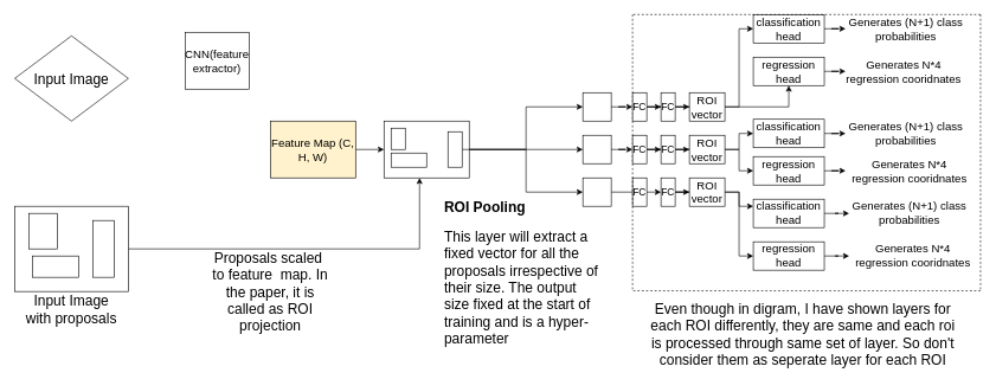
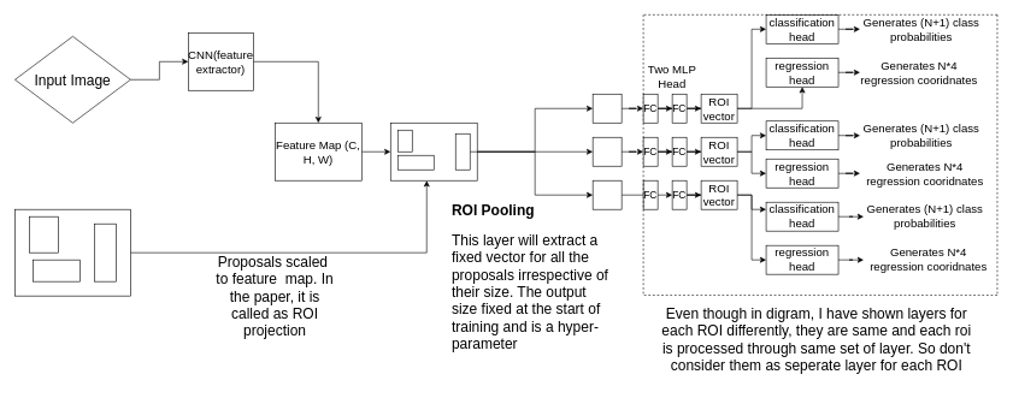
  <mxCell id="0" />
  <mxCell id="1" parent="0" />
+ <mxCell id="2" style="edgeStyle=orthogonalEdgeStyle;rounded=0;orthogonalLoop=1;jettySize=auto;html=1;entryX=0;entryY=0.5;entryDx=0;entryDy=0;" parent="1" source="3" target="11" edge="1"><mxGeometry relative="1" as="geometry" /></mxCell>
  <mxCell id="3" value="&lt;font style=&quot;font-size: 20px;&quot;&gt;Input Image&lt;/font&gt;" style="rhombus;whiteSpace=wrap;html=1;" parent="1" vertex="1"><mxGeometry x="20" y="50" width="160" height="120" as="geometry" /></mxCell>
  <mxCell id="4" style="edgeStyle=orthogonalEdgeStyle;rounded=0;orthogonalLoop=1;jettySize=auto;html=1;entryX=0.417;entryY=1;entryDx=0;entryDy=0;entryPerimeter=0;" parent="1" source="5" target="16" edge="1"><mxGeometry relative="1" as="geometry" /></mxCell>
  <mxCell id="5" value="" style="rounded=0;whiteSpace=wrap;html=1;" parent="1" vertex="1"><mxGeometry x="20" y="290" width="160" height="120" as="geometry" /></mxCell>
  <mxCell id="6" value="" style="rounded=0;whiteSpace=wrap;html=1;" parent="1" vertex="1"><mxGeometry x="40" y="300" width="40" height="50" as="geometry" /></mxCell>
  <mxCell id="7" value="" style="rounded=0;whiteSpace=wrap;html=1;" parent="1" vertex="1"><mxGeometry x="130" y="310" width="30" height="80" as="geometry" /></mxCell>
  <mxCell id="8" value="" style="rounded=0;whiteSpace=wrap;html=1;" parent="1" vertex="1"><mxGeometry x="45" y="360" width="65" height="30" as="geometry" /></mxCell>
- <mxCell id="9" value="&lt;font style=&quot;font-size: 20px;&quot;&gt;Input Image with proposals&lt;/font&gt;" style="text;html=1;strokeColor=none;fillColor=none;align=center;verticalAlign=middle;whiteSpace=wrap;rounded=0;" parent="1" vertex="1"><mxGeometry x="30" y="420" width="140" height="30" as="geometry" /></mxCell>
+ <mxCell id="10" value="" style="edgeStyle=orthogonalEdgeStyle;rounded=0;orthogonalLoop=1;jettySize=auto;html=1;" parent="1" source="11" target="13" edge="1"><mxGeometry relative="1" as="geometry" /></mxCell>
  <mxCell id="11" value="&lt;font style=&quot;font-size: 16px;&quot;&gt;CNN(feature extractor)&lt;/font&gt;" style="rounded=0;whiteSpace=wrap;html=1;" parent="1" vertex="1"><mxGeometry x="260" y="45" width="90" height="80" as="geometry" /></mxCell>
  <mxCell id="12" value="" style="edgeStyle=orthogonalEdgeStyle;rounded=0;orthogonalLoop=1;jettySize=auto;html=1;" parent="1" source="13" target="16" edge="1"><mxGeometry relative="1" as="geometry" /></mxCell>
- <mxCell id="13" value="&lt;font style=&quot;font-size: 16px;&quot;&gt;Feature Map (C, H, W)&lt;/font&gt;" style="whiteSpace=wrap;html=1;rounded=0;fillColor=#fff2cc;" parent="1" vertex="1"><mxGeometry x="380" y="170" width="120" height="80" as="geometry" /></mxCell>
+ <mxCell id="13" value="&lt;font style=&quot;font-size: 16px;&quot;&gt;Feature Map (C, H, W)&lt;/font&gt;" style="whiteSpace=wrap;html=1;rounded=0;" parent="1" vertex="1"><mxGeometry x="380" y="170" width="120" height="80" as="geometry" /></mxCell>
  <mxCell id="14" style="edgeStyle=orthogonalEdgeStyle;rounded=0;orthogonalLoop=1;jettySize=auto;html=1;entryX=0;entryY=0.5;entryDx=0;entryDy=0;" parent="1" source="16" target="24" edge="1"><mxGeometry relative="1" as="geometry" /></mxCell>
  <mxCell id="15" style="edgeStyle=orthogonalEdgeStyle;rounded=0;orthogonalLoop=1;jettySize=auto;html=1;" parent="1" source="16" target="28" edge="1"><mxGeometry relative="1" as="geometry" /></mxCell>
  <mxCell id="16" value="" style="whiteSpace=wrap;html=1;rounded=0;" parent="1" vertex="1"><mxGeometry x="540" y="170" width="120" height="80" as="geometry" /></mxCell>
  <mxCell id="17" value="" style="rounded=0;whiteSpace=wrap;html=1;" parent="1" vertex="1"><mxGeometry x="550" y="180" width="20" height="30" as="geometry" /></mxCell>
  <mxCell id="18" style="edgeStyle=orthogonalEdgeStyle;rounded=0;orthogonalLoop=1;jettySize=auto;html=1;" parent="1" source="19" target="26" edge="1"><mxGeometry relative="1" as="geometry" /></mxCell>
  <mxCell id="19" value="" style="rounded=0;whiteSpace=wrap;html=1;" parent="1" vertex="1"><mxGeometry x="630" y="185" width="20" height="50" as="geometry" /></mxCell>
  <mxCell id="20" value="" style="rounded=0;whiteSpace=wrap;html=1;" parent="1" vertex="1"><mxGeometry x="550" y="215" width="50" height="20" as="geometry" /></mxCell>
  <mxCell id="21" value="&lt;font style=&quot;font-size: 20px;&quot;&gt;Proposals scaled&amp;nbsp; to feature&amp;nbsp; map. In the paper, it is called as ROI projection&lt;/font&gt;" style="text;html=1;strokeColor=none;fillColor=none;align=center;verticalAlign=middle;whiteSpace=wrap;rounded=0;" parent="1" vertex="1"><mxGeometry x="290" y="350" width="180" height="120" as="geometry" /></mxCell>
  <mxCell id="22" value="&lt;h1&gt;&lt;font style=&quot;font-size: 20px;&quot;&gt;ROI Pooling&lt;/font&gt;&lt;/h1&gt;&lt;div&gt;&lt;font style=&quot;font-size: 20px;&quot;&gt;This layer will extract a fixed vector for all the proposals irrespective of their size. The output size fixed at the start of training and is a hyper-parameter&lt;/font&gt;&lt;/div&gt;" style="text;html=1;strokeColor=none;fillColor=none;spacing=5;spacingTop=-20;whiteSpace=wrap;overflow=hidden;rounded=0;" parent="1" vertex="1"><mxGeometry x="620" y="270" width="230" height="230" as="geometry" /></mxCell>
  <mxCell id="23" value="" style="edgeStyle=orthogonalEdgeStyle;rounded=0;orthogonalLoop=1;jettySize=auto;html=1;" parent="1" source="70" target="30" edge="1"><mxGeometry relative="1" as="geometry" /></mxCell>
  <mxCell id="24" value="" style="rounded=0;whiteSpace=wrap;html=1;" parent="1" vertex="1"><mxGeometry x="820" y="130" width="40" height="40" as="geometry" /></mxCell>
  <mxCell id="25" value="" style="edgeStyle=orthogonalEdgeStyle;rounded=0;orthogonalLoop=1;jettySize=auto;html=1;" parent="1" source="72" target="35" edge="1"><mxGeometry relative="1" as="geometry" /></mxCell>
  <mxCell id="26" value="" style="rounded=0;whiteSpace=wrap;html=1;" parent="1" vertex="1"><mxGeometry x="820" y="190" width="40" height="40" as="geometry" /></mxCell>
  <mxCell id="27" value="" style="edgeStyle=orthogonalEdgeStyle;rounded=0;orthogonalLoop=1;jettySize=auto;html=1;" parent="1" source="28" target="41" edge="1"><mxGeometry relative="1" as="geometry" /></mxCell>
  <mxCell id="28" value="" style="rounded=0;whiteSpace=wrap;html=1;" parent="1" vertex="1"><mxGeometry x="820" y="250" width="40" height="40" as="geometry" /></mxCell>
  <mxCell id="29" value="" style="edgeStyle=orthogonalEdgeStyle;rounded=0;orthogonalLoop=1;jettySize=auto;html=1;" parent="1" source="30" target="33" edge="1"><mxGeometry relative="1" as="geometry" /></mxCell>
  <mxCell id="30" value="&lt;font style=&quot;font-size: 14px;&quot;&gt;FC&lt;/font&gt;" style="rounded=0;whiteSpace=wrap;html=1;" parent="1" vertex="1"><mxGeometry x="930" y="130" width="20" height="40" as="geometry" /></mxCell>
  <mxCell id="31" style="edgeStyle=orthogonalEdgeStyle;rounded=0;orthogonalLoop=1;jettySize=auto;html=1;entryX=0;entryY=0.5;entryDx=0;entryDy=0;" parent="1" source="33" target="46" edge="1"><mxGeometry relative="1" as="geometry" /></mxCell>
  <mxCell id="32" value="" style="edgeStyle=orthogonalEdgeStyle;rounded=0;orthogonalLoop=1;jettySize=auto;html=1;" parent="1" source="33" target="49" edge="1"><mxGeometry relative="1" as="geometry" /></mxCell>
  <mxCell id="33" value="&lt;font style=&quot;font-size: 16px;&quot;&gt;ROI vector&lt;/font&gt;" style="rounded=0;whiteSpace=wrap;html=1;" parent="1" vertex="1"><mxGeometry x="970" y="130" width="50" height="40" as="geometry" /></mxCell>
  <mxCell id="34" value="" style="edgeStyle=orthogonalEdgeStyle;rounded=0;orthogonalLoop=1;jettySize=auto;html=1;" parent="1" source="35" target="38" edge="1"><mxGeometry relative="1" as="geometry" /></mxCell>
  <mxCell id="35" value="&lt;font style=&quot;font-size: 14px;&quot;&gt;FC&lt;/font&gt;" style="rounded=0;whiteSpace=wrap;html=1;" parent="1" vertex="1"><mxGeometry x="930" y="190" width="20" height="40" as="geometry" /></mxCell>
  <mxCell id="36" style="edgeStyle=orthogonalEdgeStyle;rounded=0;orthogonalLoop=1;jettySize=auto;html=1;" parent="1" source="38" target="52" edge="1"><mxGeometry relative="1" as="geometry" /></mxCell>
  <mxCell id="37" style="edgeStyle=orthogonalEdgeStyle;rounded=0;orthogonalLoop=1;jettySize=auto;html=1;entryX=0;entryY=0.5;entryDx=0;entryDy=0;" parent="1" source="38" target="55" edge="1"><mxGeometry relative="1" as="geometry" /></mxCell>
  <mxCell id="38" value="&lt;font style=&quot;font-size: 16px;&quot;&gt;ROI vector&lt;/font&gt;" style="rounded=0;whiteSpace=wrap;html=1;" parent="1" vertex="1"><mxGeometry x="970" y="190" width="50" height="40" as="geometry" /></mxCell>
  <mxCell id="39" value="&lt;font style=&quot;font-size: 14px;&quot;&gt;FC&lt;/font&gt;" style="rounded=0;whiteSpace=wrap;html=1;" parent="1" vertex="1"><mxGeometry x="890" y="250" width="20" height="40" as="geometry" /></mxCell>
  <mxCell id="40" value="" style="edgeStyle=orthogonalEdgeStyle;rounded=0;orthogonalLoop=1;jettySize=auto;html=1;" parent="1" source="41" target="44" edge="1"><mxGeometry relative="1" as="geometry" /></mxCell>
  <mxCell id="41" value="&lt;font style=&quot;font-size: 14px;&quot;&gt;FC&lt;/font&gt;" style="rounded=0;whiteSpace=wrap;html=1;" parent="1" vertex="1"><mxGeometry x="930" y="250" width="20" height="40" as="geometry" /></mxCell>
  <mxCell id="42" style="edgeStyle=orthogonalEdgeStyle;rounded=0;orthogonalLoop=1;jettySize=auto;html=1;entryX=0;entryY=0.25;entryDx=0;entryDy=0;" parent="1" source="44" target="58" edge="1"><mxGeometry relative="1" as="geometry" /></mxCell>
  <mxCell id="43" style="edgeStyle=orthogonalEdgeStyle;rounded=0;orthogonalLoop=1;jettySize=auto;html=1;entryX=0;entryY=0.5;entryDx=0;entryDy=0;" parent="1" source="44" target="61" edge="1"><mxGeometry relative="1" as="geometry" /></mxCell>
  <mxCell id="44" value="&lt;font style=&quot;font-size: 16px;&quot;&gt;ROI vector&lt;/font&gt;" style="rounded=0;whiteSpace=wrap;html=1;" parent="1" vertex="1"><mxGeometry x="970" y="250" width="50" height="40" as="geometry" /></mxCell>
  <mxCell id="45" value="" style="edgeStyle=orthogonalEdgeStyle;rounded=0;orthogonalLoop=1;jettySize=auto;html=1;" parent="1" source="46" target="47" edge="1"><mxGeometry relative="1" as="geometry" /></mxCell>
  <mxCell id="46" value="&lt;font style=&quot;font-size: 16px;&quot;&gt;classification head&lt;/font&gt;" style="whiteSpace=wrap;html=1;rounded=0;" parent="1" vertex="1"><mxGeometry x="1060" y="20" width="100" height="40" as="geometry" /></mxCell>
  <mxCell id="47" value="&lt;font style=&quot;font-size: 16px;&quot;&gt;Generates (N+1) class probabilities&lt;/font&gt;" style="text;html=1;strokeColor=none;fillColor=none;align=center;verticalAlign=middle;whiteSpace=wrap;rounded=0;" parent="1" vertex="1"><mxGeometry x="1190" y="25" width="170" height="30" as="geometry" /></mxCell>
  <mxCell id="48" value="" style="edgeStyle=orthogonalEdgeStyle;rounded=0;orthogonalLoop=1;jettySize=auto;html=1;" parent="1" source="49" target="50" edge="1"><mxGeometry relative="1" as="geometry" /></mxCell>
  <mxCell id="49" value="&lt;font style=&quot;font-size: 16px;&quot;&gt;regression head&lt;/font&gt;" style="whiteSpace=wrap;html=1;rounded=0;" parent="1" vertex="1"><mxGeometry x="1060" y="80" width="100" height="40" as="geometry" /></mxCell>
  <mxCell id="50" value="&lt;font style=&quot;font-size: 16px;&quot;&gt;Generates N*4 regression cooridnates&lt;/font&gt;" style="text;html=1;strokeColor=none;fillColor=none;align=center;verticalAlign=middle;whiteSpace=wrap;rounded=0;" parent="1" vertex="1"><mxGeometry x="1190" y="85" width="164" height="30" as="geometry" /></mxCell>
  <mxCell id="51" value="" style="edgeStyle=orthogonalEdgeStyle;rounded=0;orthogonalLoop=1;jettySize=auto;html=1;" parent="1" source="52" target="53" edge="1"><mxGeometry relative="1" as="geometry" /></mxCell>
  <mxCell id="52" value="&lt;font style=&quot;font-size: 16px;&quot;&gt;classification head&lt;/font&gt;" style="whiteSpace=wrap;html=1;rounded=0;" parent="1" vertex="1"><mxGeometry x="1060" y="167.5" width="100" height="40" as="geometry" /></mxCell>
  <mxCell id="53" value="&lt;font style=&quot;font-size: 16px;&quot;&gt;Generates (N+1) class probabilities&lt;/font&gt;" style="text;html=1;strokeColor=none;fillColor=none;align=center;verticalAlign=middle;whiteSpace=wrap;rounded=0;" parent="1" vertex="1"><mxGeometry x="1190" y="172.5" width="170" height="30" as="geometry" /></mxCell>
  <mxCell id="54" value="" style="edgeStyle=orthogonalEdgeStyle;rounded=0;orthogonalLoop=1;jettySize=auto;html=1;" parent="1" source="55" target="56" edge="1"><mxGeometry relative="1" as="geometry" /></mxCell>
  <mxCell id="55" value="&lt;font style=&quot;font-size: 16px;&quot;&gt;regression head&lt;/font&gt;" style="whiteSpace=wrap;html=1;rounded=0;" parent="1" vertex="1"><mxGeometry x="1060" y="220" width="100" height="40" as="geometry" /></mxCell>
  <mxCell id="56" value="&lt;font style=&quot;font-size: 16px;&quot;&gt;Generates N*4 regression cooridnates&lt;/font&gt;" style="text;html=1;strokeColor=none;fillColor=none;align=center;verticalAlign=middle;whiteSpace=wrap;rounded=0;" parent="1" vertex="1"><mxGeometry x="1190" y="225" width="180" height="30" as="geometry" /></mxCell>
  <mxCell id="57" value="" style="edgeStyle=orthogonalEdgeStyle;rounded=0;orthogonalLoop=1;jettySize=auto;html=1;" parent="1" source="58" target="59" edge="1"><mxGeometry relative="1" as="geometry" /></mxCell>
  <mxCell id="58" value="&lt;font style=&quot;font-size: 16px;&quot;&gt;classification head&lt;/font&gt;" style="whiteSpace=wrap;html=1;rounded=0;" parent="1" vertex="1"><mxGeometry x="1060" y="280" width="100" height="40" as="geometry" /></mxCell>
  <mxCell id="59" value="&lt;font style=&quot;font-size: 16px;&quot;&gt;Generates (N+1) class probabilities&lt;/font&gt;" style="text;html=1;strokeColor=none;fillColor=none;align=center;verticalAlign=middle;whiteSpace=wrap;rounded=0;" parent="1" vertex="1"><mxGeometry x="1195" y="285" width="170" height="30" as="geometry" /></mxCell>
  <mxCell id="60" value="" style="edgeStyle=orthogonalEdgeStyle;rounded=0;orthogonalLoop=1;jettySize=auto;html=1;" parent="1" source="61" target="62" edge="1"><mxGeometry relative="1" as="geometry" /></mxCell>
  <mxCell id="61" value="&lt;font style=&quot;font-size: 16px;&quot;&gt;regression head&lt;/font&gt;" style="whiteSpace=wrap;html=1;rounded=0;" parent="1" vertex="1"><mxGeometry x="1060" y="340" width="100" height="40" as="geometry" /></mxCell>
  <mxCell id="62" value="&lt;font style=&quot;font-size: 16px;&quot;&gt;Generates N*4 regression cooridnates&lt;/font&gt;" style="text;html=1;strokeColor=none;fillColor=none;align=center;verticalAlign=middle;whiteSpace=wrap;rounded=0;" parent="1" vertex="1"><mxGeometry x="1195" y="345" width="180" height="30" as="geometry" /></mxCell>
  <mxCell id="63" value="" style="endArrow=none;dashed=1;html=1;rounded=0;" parent="1" edge="1"><mxGeometry width="50" height="50" relative="1" as="geometry"><mxPoint x="890" y="20" as="sourcePoint" /><mxPoint x="890" y="410" as="targetPoint" /></mxGeometry></mxCell>
  <mxCell id="64" value="" style="endArrow=none;dashed=1;html=1;rounded=0;" parent="1" edge="1"><mxGeometry width="50" height="50" relative="1" as="geometry"><mxPoint x="1380" y="20" as="sourcePoint" /><mxPoint x="890" y="20" as="targetPoint" /></mxGeometry></mxCell>
  <mxCell id="65" value="" style="endArrow=none;dashed=1;html=1;rounded=0;" parent="1" edge="1"><mxGeometry width="50" height="50" relative="1" as="geometry"><mxPoint x="1380" y="409" as="sourcePoint" /><mxPoint x="890" y="409" as="targetPoint" /></mxGeometry></mxCell>
  <mxCell id="66" value="" style="endArrow=none;dashed=1;html=1;rounded=0;" parent="1" edge="1"><mxGeometry width="50" height="50" relative="1" as="geometry"><mxPoint x="1380" y="20" as="sourcePoint" /><mxPoint x="1380" y="410" as="targetPoint" /></mxGeometry></mxCell>
  <mxCell id="67" value="&lt;font style=&quot;font-size: 20px;&quot;&gt;Even though in digram, I have shown layers for each ROI differently, they are same and each roi is processed through same set of layer. So don't consider them as seperate layer for each ROI&lt;/font&gt;" style="text;html=1;strokeColor=none;fillColor=none;align=center;verticalAlign=middle;whiteSpace=wrap;rounded=0;" parent="1" vertex="1"><mxGeometry x="910" y="410" width="440" height="120" as="geometry" /></mxCell>
+ <mxCell id="68" value="&lt;font style=&quot;font-size: 16px;&quot;&gt;Two MLP Head&lt;/font&gt;" style="text;html=1;strokeColor=none;fillColor=none;align=center;verticalAlign=middle;whiteSpace=wrap;rounded=0;" parent="1" vertex="1"><mxGeometry x="890" y="90" width="80" height="30" as="geometry" /></mxCell>
  <mxCell id="69" value="" style="edgeStyle=orthogonalEdgeStyle;rounded=0;orthogonalLoop=1;jettySize=auto;html=1;" edge="1" parent="1" source="24" target="70"><mxGeometry relative="1" as="geometry"><mxPoint x="860" y="150" as="sourcePoint" /><mxPoint x="940" y="150" as="targetPoint" /></mxGeometry></mxCell>
  <mxCell id="70" value="&lt;font style=&quot;font-size: 14px;&quot;&gt;FC&lt;/font&gt;" style="rounded=0;whiteSpace=wrap;html=1;" parent="1" vertex="1"><mxGeometry x="890" y="130" width="20" height="40" as="geometry" /></mxCell>
  <mxCell id="71" value="" style="edgeStyle=orthogonalEdgeStyle;rounded=0;orthogonalLoop=1;jettySize=auto;html=1;" edge="1" parent="1" source="26" target="72"><mxGeometry relative="1" as="geometry"><mxPoint x="860" y="210" as="sourcePoint" /><mxPoint x="940" y="210" as="targetPoint" /></mxGeometry></mxCell>
  <mxCell id="72" value="&lt;font style=&quot;font-size: 14px;&quot;&gt;FC&lt;/font&gt;" style="rounded=0;whiteSpace=wrap;html=1;" parent="1" vertex="1"><mxGeometry x="890" y="190" width="20" height="40" as="geometry" /></mxCell>
